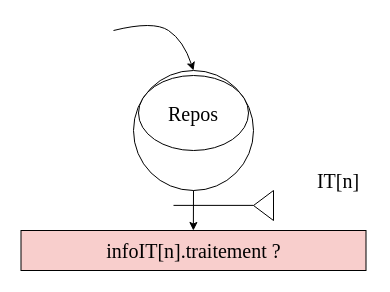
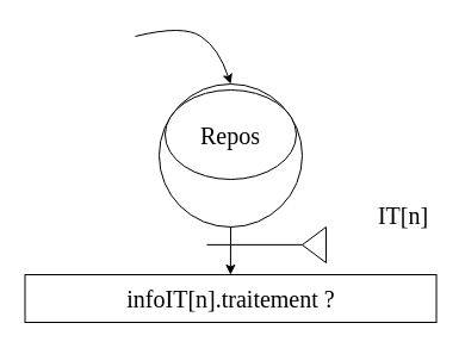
  <mxCell id="0" />
  <mxCell id="1" parent="0" />
  <mxCell id="2" value="" style="ellipse;whiteSpace=wrap;html=1;aspect=fixed;" vertex="1" parent="1"><mxGeometry x="133" y="70" width="120" height="120" as="geometry" /></mxCell>
  <mxCell id="3" value="&lt;font style=&quot;font-size: 20px;&quot; face=&quot;Verdana&quot;&gt;Repos&lt;/font&gt;" style="ellipse;whiteSpace=wrap;html=1;aspect=fixed;" vertex="1" parent="1"><mxGeometry x="138" y="75" width="110" height="75" as="geometry" /></mxCell>
  <mxCell id="4" value="" style="curved=1;endArrow=classic;html=1;rounded=0;fontFamily=Verdana;fontSize=20;entryX=0.5;entryY=0;entryDx=0;entryDy=0;" edge="1" parent="1" target="2"><mxGeometry width="50" height="50" relative="1" as="geometry"><mxPoint x="113" as="sourcePoint" y="30" /><mxPoint x="123" y="60" as="targetPoint" /><Array as="points"><mxPoint x="113" y="30" /><mxPoint x="153" y="20" /><mxPoint x="183" y="40" /></Array></mxGeometry></mxCell>
- <mxCell id="5" value="infoIT[n].traitement ?" style="rounded=0;whiteSpace=wrap;html=1;fontFamily=Verdana;fontSize=20;fillColor=#f8cecc;" vertex="1" parent="1"><mxGeometry x="20.5" y="230" width="345" height="40" as="geometry" /></mxCell>
+ <mxCell id="5" value="infoIT[n].traitement ?" style="rounded=0;whiteSpace=wrap;html=1;fontFamily=Verdana;fontSize=20;" vertex="1" parent="1"><mxGeometry x="20.5" y="230" width="345" height="40" as="geometry" /></mxCell>
  <mxCell id="6" value="" style="endArrow=classic;html=1;rounded=0;fontFamily=Verdana;fontSize=20;exitX=0.5;exitY=1;exitDx=0;exitDy=0;" edge="1" parent="1" source="2"><mxGeometry width="50" height="50" relative="1" as="geometry"><mxPoint x="192.86" y="210" as="sourcePoint" /><mxPoint x="192.86" y="230" as="targetPoint" /></mxGeometry></mxCell>
  <mxCell id="7" value="" style="endArrow=none;html=1;rounded=0;fontFamily=Verdana;fontSize=20;" edge="1" parent="1"><mxGeometry width="50" height="50" relative="1" as="geometry"><mxPoint x="173" y="204.88" as="sourcePoint" /><mxPoint x="253" y="204.88" as="targetPoint" /></mxGeometry></mxCell>
  <mxCell id="8" value="" style="triangle;whiteSpace=wrap;html=1;fontFamily=Verdana;fontSize=20;direction=west;" vertex="1" parent="1"><mxGeometry x="253" y="190" width="20" height="30" as="geometry" /></mxCell>
  <mxCell id="9" value="IT[n]" style="text;html=1;strokeColor=none;fillColor=none;align=center;verticalAlign=middle;whiteSpace=wrap;rounded=0;fontFamily=Verdana;fontSize=20;" vertex="1" parent="1"><mxGeometry x="308" y="165" width="60" height="30" as="geometry" /></mxCell>
